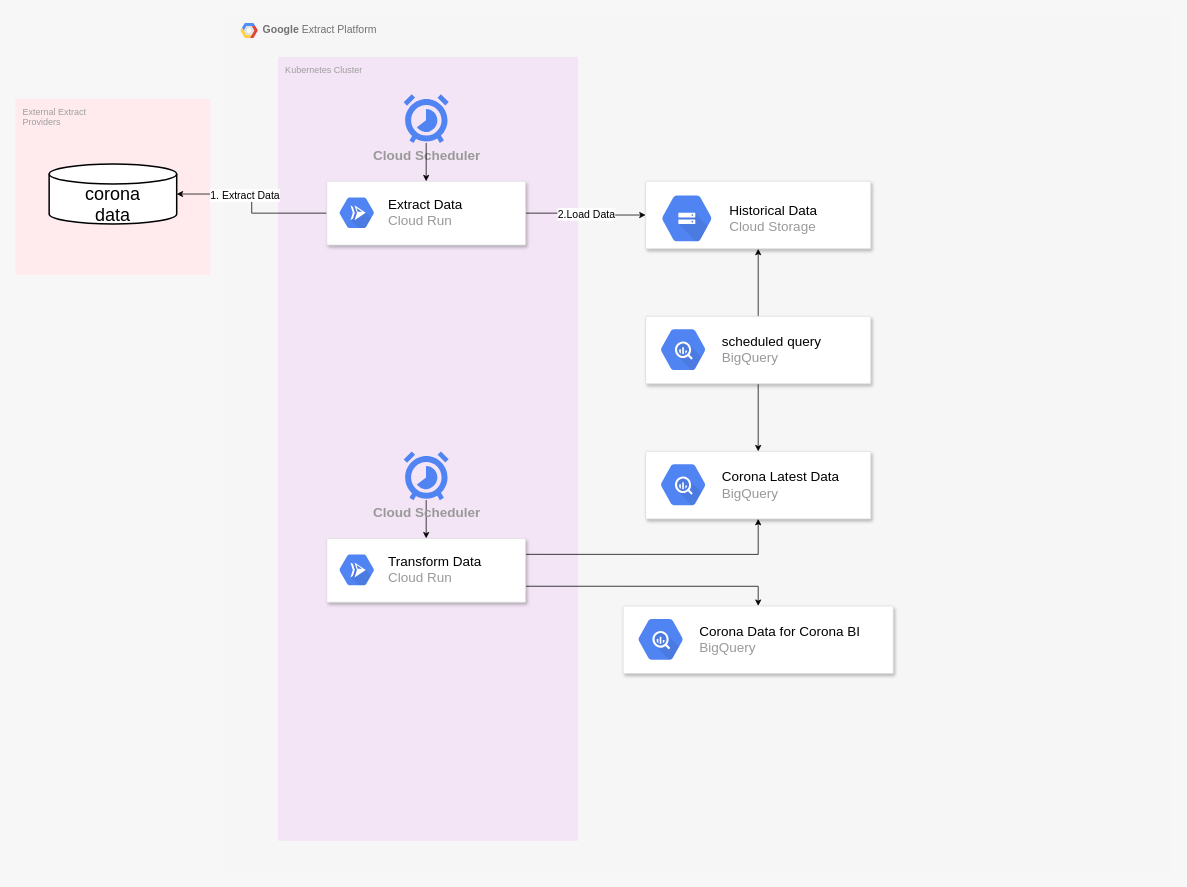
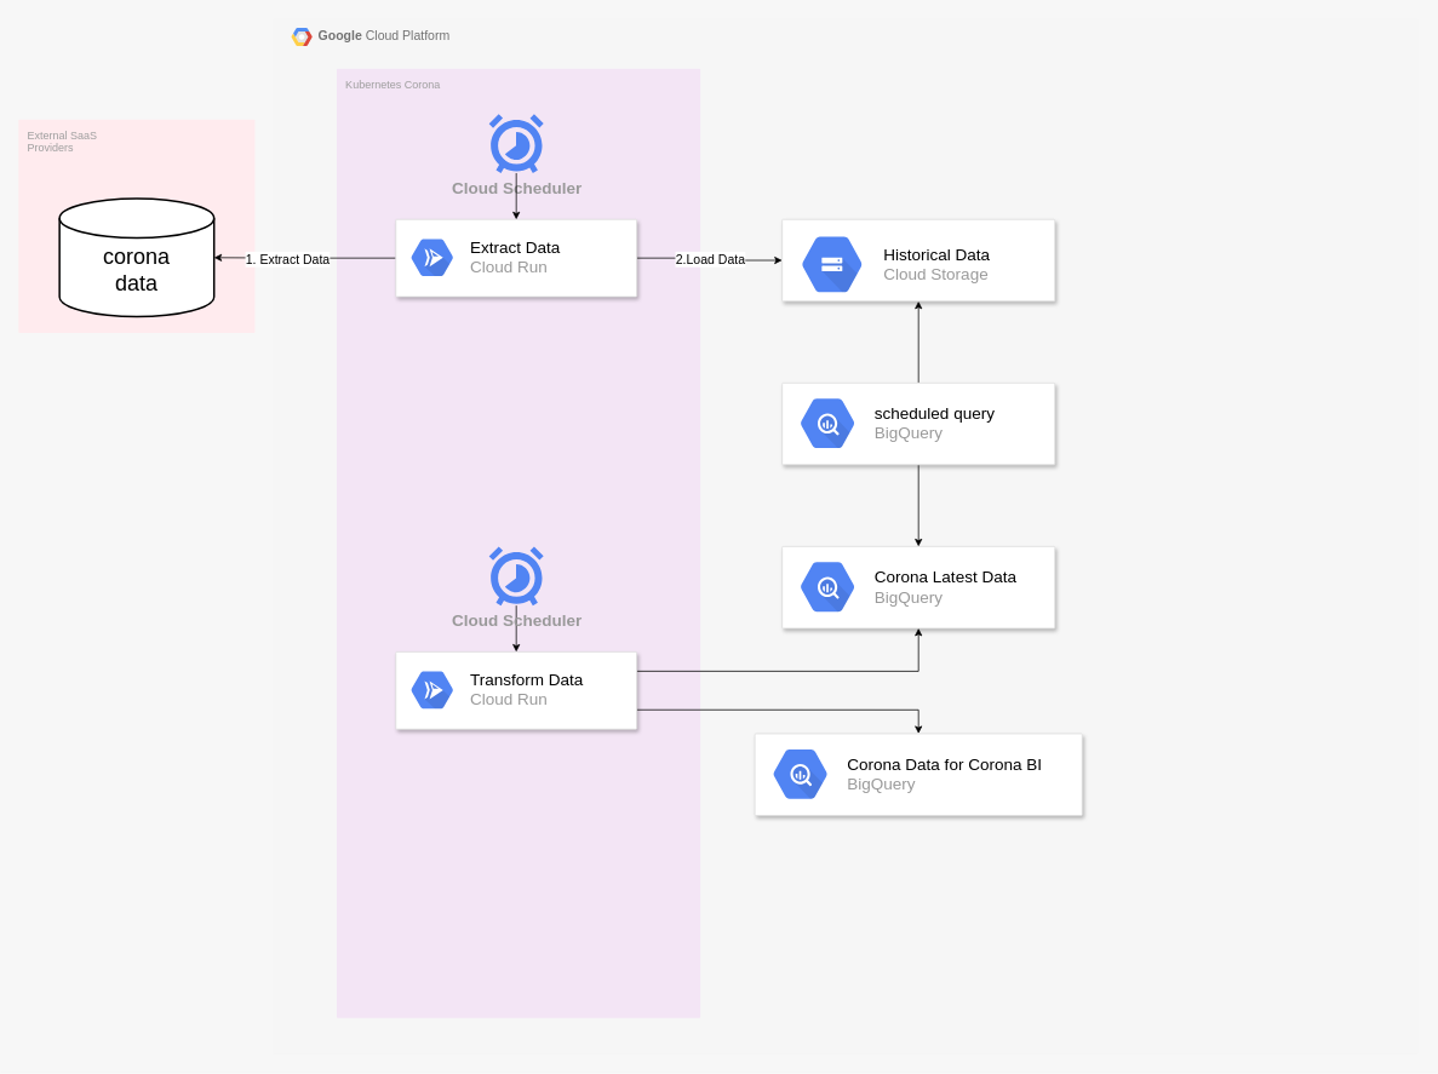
  <mxCell id="0" />
  <mxCell id="1" parent="0" />
- <mxCell id="2" value="&lt;b&gt;Google &lt;/b&gt;Extract Platform" style="fillColor=#F6F6F6;strokeColor=none;shadow=0;gradientColor=none;fontSize=14;align=left;spacing=10;fontColor=#717171;9E9E9E;verticalAlign=top;spacingTop=-4;fontStyle=0;spacingLeft=40;html=1;" parent="1" vertex="1"><mxGeometry x="300" y="20" width="1260" height="1140" as="geometry" /></mxCell>
+ <mxCell id="2" value="&lt;b&gt;Google &lt;/b&gt;Cloud Platform" style="fillColor=#F6F6F6;strokeColor=none;shadow=0;gradientColor=none;fontSize=14;align=left;spacing=10;fontColor=#717171;9E9E9E;verticalAlign=top;spacingTop=-4;fontStyle=0;spacingLeft=40;html=1;" parent="1" vertex="1"><mxGeometry x="300" y="20" width="1260" height="1140" as="geometry" /></mxCell>
  <mxCell id="3" value="" style="shape=mxgraph.gcp2.google_cloud_platform;fillColor=#F6F6F6;strokeColor=none;shadow=0;gradientColor=none;" parent="2" vertex="1"><mxGeometry width="23" height="20" relative="1" as="geometry"><mxPoint x="20" y="10" as="offset" /></mxGeometry></mxCell>
- <mxCell id="4" value="Kubernetes Cluster" style="points=[[0,0,0],[0.25,0,0],[0.5,0,0],[0.75,0,0],[1,0,0],[1,0.25,0],[1,0.5,0],[1,0.75,0],[1,1,0],[0.75,1,0],[0.5,1,0],[0.25,1,0],[0,1,0],[0,0.75,0],[0,0.5,0],[0,0.25,0]];rounded=1;absoluteArcSize=1;arcSize=2;html=1;strokeColor=none;gradientColor=none;shadow=0;dashed=0;fontSize=12;fontColor=#9E9E9E;align=left;verticalAlign=top;spacing=10;spacingTop=-4;fillColor=#F3E5F5;" parent="2" vertex="1"><mxGeometry x="70" y="55" width="400" height="1045" as="geometry" /></mxCell>
+ <mxCell id="4" value="Kubernetes Corona" style="points=[[0,0,0],[0.25,0,0],[0.5,0,0],[0.75,0,0],[1,0,0],[1,0.25,0],[1,0.5,0],[1,0.75,0],[1,1,0],[0.75,1,0],[0.5,1,0],[0.25,1,0],[0,1,0],[0,0.75,0],[0,0.5,0],[0,0.25,0]];rounded=1;absoluteArcSize=1;arcSize=2;html=1;strokeColor=none;gradientColor=none;shadow=0;dashed=0;fontSize=12;fontColor=#9E9E9E;align=left;verticalAlign=top;spacing=10;spacingTop=-4;fillColor=#F3E5F5;" parent="2" vertex="1"><mxGeometry x="70" y="55" width="400" height="1045" as="geometry" /></mxCell>
  <mxCell id="5" value="&lt;font style=&quot;font-size: 18px&quot;&gt;Cloud Scheduler&lt;/font&gt;" style="html=1;fillColor=#5184F3;strokeColor=none;verticalAlign=top;labelPosition=center;verticalLabelPosition=bottom;align=center;fontSize=11;fontStyle=1;fontColor=#999999;shape=mxgraph.gcp2.cloud_scheduler" vertex="1" parent="2"><mxGeometry x="237.5" y="105" width="60" height="65" as="geometry" /></mxCell>
- <mxCell id="6" value="External Extract&#10;Providers" style="points=[[0,0,0],[0.25,0,0],[0.5,0,0],[0.75,0,0],[1,0,0],[1,0.25,0],[1,0.5,0],[1,0.75,0],[1,1,0],[0.75,1,0],[0.5,1,0],[0.25,1,0],[0,1,0],[0,0.75,0],[0,0.5,0],[0,0.25,0]];rounded=1;absoluteArcSize=1;arcSize=2;html=1;strokeColor=none;gradientColor=none;shadow=0;dashed=0;fontSize=12;fontColor=#9E9E9E;align=left;verticalAlign=top;spacing=10;spacingTop=-4;fillColor=#FFEBEE;" parent="1" vertex="1"><mxGeometry x="20" y="131" width="260" height="235" as="geometry" /></mxCell>
- <mxCell id="7" value="&lt;font style=&quot;font-size: 24px&quot;&gt;&lt;br&gt;corona&lt;br&gt;data&lt;br&gt;&lt;/font&gt;" style="strokeWidth=2;html=1;shape=mxgraph.flowchart.database;whiteSpace=wrap;" parent="1" vertex="1"><mxGeometry x="65" y="218" width="170" height="80" as="geometry" /></mxCell>
+ <mxCell id="6" value="External SaaS&#10;Providers" style="points=[[0,0,0],[0.25,0,0],[0.5,0,0],[0.75,0,0],[1,0,0],[1,0.25,0],[1,0.5,0],[1,0.75,0],[1,1,0],[0.75,1,0],[0.5,1,0],[0.25,1,0],[0,1,0],[0,0.75,0],[0,0.5,0],[0,0.25,0]];rounded=1;absoluteArcSize=1;arcSize=2;html=1;strokeColor=none;gradientColor=none;shadow=0;dashed=0;fontSize=12;fontColor=#9E9E9E;align=left;verticalAlign=top;spacing=10;spacingTop=-4;fillColor=#FFEBEE;" parent="1" vertex="1"><mxGeometry x="20" y="131" width="260" height="235" as="geometry" /></mxCell>
+ <mxCell id="7" value="&lt;font style=&quot;font-size: 24px&quot;&gt;&lt;br&gt;corona&lt;br&gt;data&lt;br&gt;&lt;/font&gt;" style="strokeWidth=2;html=1;shape=mxgraph.flowchart.database;whiteSpace=wrap;" parent="1" vertex="1"><mxGeometry x="65" y="218" width="170" height="130" as="geometry" /></mxCell>
  <mxCell id="8" style="edgeStyle=orthogonalEdgeStyle;rounded=0;orthogonalLoop=1;jettySize=auto;html=1;exitX=0;exitY=0.5;exitDx=0;exitDy=0;" edge="1" parent="1" source="12" target="7"><mxGeometry relative="1" as="geometry" /></mxCell>
  <mxCell id="9" value="&lt;font style=&quot;font-size: 14px&quot;&gt;1. Extract Data&lt;/font&gt;" style="edgeLabel;html=1;align=center;verticalAlign=middle;resizable=0;points=[];" vertex="1" connectable="0" parent="8"><mxGeometry x="0.195" y="1" relative="1" as="geometry"><mxPoint as="offset" /></mxGeometry></mxCell>
  <mxCell id="10" style="edgeStyle=orthogonalEdgeStyle;rounded=0;orthogonalLoop=1;jettySize=auto;html=1;exitX=1;exitY=0.5;exitDx=0;exitDy=0;entryX=0;entryY=0.5;entryDx=0;entryDy=0;" edge="1" parent="1" source="12" target="29"><mxGeometry relative="1" as="geometry"><mxPoint x="860" y="283.091" as="targetPoint" /></mxGeometry></mxCell>
  <mxCell id="11" value="&lt;font style=&quot;font-size: 14px&quot;&gt;2.Load Data&lt;/font&gt;" style="edgeLabel;html=1;align=center;verticalAlign=middle;resizable=0;points=[];" vertex="1" connectable="0" parent="10"><mxGeometry x="-0.307" y="-1" relative="1" as="geometry"><mxPoint x="24" as="offset" /></mxGeometry></mxCell>
  <mxCell id="12" value="" style="strokeColor=#dddddd;shadow=1;strokeWidth=1;rounded=1;absoluteArcSize=1;arcSize=2;" parent="1" vertex="1"><mxGeometry x="435" y="241" width="265" height="85" as="geometry" /></mxCell>
  <mxCell id="13" value="&lt;font style=&quot;font-size: 18px&quot;&gt;&lt;font color=&quot;#000000&quot;&gt;Extract Data&lt;/font&gt;&lt;br&gt;Cloud Run&lt;/font&gt;" style="dashed=0;connectable=0;html=1;fillColor=#5184F3;strokeColor=none;shape=mxgraph.gcp2.hexIcon;prIcon=cloud_run;part=1;labelPosition=right;verticalLabelPosition=middle;align=left;verticalAlign=middle;spacingLeft=5;fontColor=#999999;fontSize=12;" parent="12" vertex="1"><mxGeometry y="0.5" width="70" height="60" relative="1" as="geometry"><mxPoint x="5" y="-30.5" as="offset" /></mxGeometry></mxCell>
  <mxCell id="14" style="edgeStyle=orthogonalEdgeStyle;rounded=0;orthogonalLoop=1;jettySize=auto;html=1;entryX=0.5;entryY=0;entryDx=0;entryDy=0;" edge="1" parent="1" source="5" target="12"><mxGeometry relative="1" as="geometry" /></mxCell>
  <mxCell id="15" value="" style="strokeColor=#dddddd;shadow=1;strokeWidth=1;rounded=1;absoluteArcSize=1;arcSize=2;" vertex="1" parent="1"><mxGeometry x="860" y="601" width="300" height="90" as="geometry" /></mxCell>
  <mxCell id="16" value="&lt;font style=&quot;font-size: 18px&quot;&gt;&lt;font color=&quot;#000000&quot;&gt;Corona Latest Data&lt;/font&gt;&lt;br&gt;BigQuery&lt;/font&gt;" style="dashed=0;connectable=0;html=1;fillColor=#5184F3;strokeColor=none;shape=mxgraph.gcp2.hexIcon;prIcon=bigquery;part=1;labelPosition=right;verticalLabelPosition=middle;align=left;verticalAlign=middle;spacingLeft=5;fontColor=#999999;fontSize=12;" vertex="1" parent="15"><mxGeometry y="0.5" width="90" height="80" relative="1" as="geometry"><mxPoint x="5" y="-40.5" as="offset" /></mxGeometry></mxCell>
  <mxCell id="17" style="edgeStyle=orthogonalEdgeStyle;rounded=0;orthogonalLoop=1;jettySize=auto;html=1;entryX=0.5;entryY=0;entryDx=0;entryDy=0;" edge="1" parent="1" source="18" target="21"><mxGeometry relative="1" as="geometry" /></mxCell>
  <mxCell id="18" value="&lt;font style=&quot;font-size: 18px&quot;&gt;Cloud Scheduler&lt;/font&gt;" style="html=1;fillColor=#5184F3;strokeColor=none;verticalAlign=top;labelPosition=center;verticalLabelPosition=bottom;align=center;fontSize=11;fontStyle=1;fontColor=#999999;shape=mxgraph.gcp2.cloud_scheduler" vertex="1" parent="1"><mxGeometry x="537.5" y="601" width="60" height="65" as="geometry" /></mxCell>
  <mxCell id="19" style="edgeStyle=orthogonalEdgeStyle;rounded=0;orthogonalLoop=1;jettySize=auto;html=1;exitX=1;exitY=0.25;exitDx=0;exitDy=0;entryX=0.5;entryY=1;entryDx=0;entryDy=0;" edge="1" parent="1" source="21" target="15"><mxGeometry relative="1" as="geometry" /></mxCell>
  <mxCell id="20" style="edgeStyle=orthogonalEdgeStyle;rounded=0;orthogonalLoop=1;jettySize=auto;html=1;exitX=1;exitY=0.75;exitDx=0;exitDy=0;entryX=0.5;entryY=0;entryDx=0;entryDy=0;" edge="1" parent="1" source="21" target="23"><mxGeometry relative="1" as="geometry" /></mxCell>
  <mxCell id="21" value="" style="strokeColor=#dddddd;shadow=1;strokeWidth=1;rounded=1;absoluteArcSize=1;arcSize=2;" vertex="1" parent="1"><mxGeometry x="435" y="717" width="265" height="85" as="geometry" /></mxCell>
  <mxCell id="22" value="&lt;font style=&quot;font-size: 18px&quot;&gt;&lt;font color=&quot;#000000&quot;&gt;Transform Data&lt;/font&gt;&lt;br&gt;Cloud Run&lt;/font&gt;" style="dashed=0;connectable=0;html=1;fillColor=#5184F3;strokeColor=none;shape=mxgraph.gcp2.hexIcon;prIcon=cloud_run;part=1;labelPosition=right;verticalLabelPosition=middle;align=left;verticalAlign=middle;spacingLeft=5;fontColor=#999999;fontSize=12;" vertex="1" parent="21"><mxGeometry y="0.5" width="70" height="60" relative="1" as="geometry"><mxPoint x="5" y="-30.5" as="offset" /></mxGeometry></mxCell>
  <mxCell id="23" value="" style="strokeColor=#dddddd;shadow=1;strokeWidth=1;rounded=1;absoluteArcSize=1;arcSize=2;" vertex="1" parent="1"><mxGeometry x="830" y="807" width="360" height="90" as="geometry" /></mxCell>
  <mxCell id="24" value="&lt;font style=&quot;font-size: 18px&quot;&gt;&lt;font color=&quot;#000000&quot;&gt;Corona Data for Corona BI&lt;/font&gt;&lt;br&gt;BigQuery&lt;/font&gt;" style="dashed=0;connectable=0;html=1;fillColor=#5184F3;strokeColor=none;shape=mxgraph.gcp2.hexIcon;prIcon=bigquery;part=1;labelPosition=right;verticalLabelPosition=middle;align=left;verticalAlign=middle;spacingLeft=5;fontColor=#999999;fontSize=12;" vertex="1" parent="23"><mxGeometry y="0.5" width="90" height="80" relative="1" as="geometry"><mxPoint x="5" y="-40.5" as="offset" /></mxGeometry></mxCell>
  <mxCell id="25" style="edgeStyle=orthogonalEdgeStyle;rounded=0;orthogonalLoop=1;jettySize=auto;html=1;exitX=0.5;exitY=0;exitDx=0;exitDy=0;entryX=0.5;entryY=1;entryDx=0;entryDy=0;" edge="1" parent="1" source="27" target="29"><mxGeometry relative="1" as="geometry"><mxPoint x="1010" y="335.5" as="targetPoint" /></mxGeometry></mxCell>
  <mxCell id="26" style="edgeStyle=orthogonalEdgeStyle;rounded=0;orthogonalLoop=1;jettySize=auto;html=1;exitX=0.5;exitY=1;exitDx=0;exitDy=0;entryX=0.5;entryY=0;entryDx=0;entryDy=0;" edge="1" parent="1" source="27" target="15"><mxGeometry relative="1" as="geometry" /></mxCell>
  <mxCell id="27" value="" style="strokeColor=#dddddd;shadow=1;strokeWidth=1;rounded=1;absoluteArcSize=1;arcSize=2;" vertex="1" parent="1"><mxGeometry x="860" y="421" width="300" height="90" as="geometry" /></mxCell>
  <mxCell id="28" value="&lt;font style=&quot;font-size: 18px&quot;&gt;&lt;font color=&quot;#000000&quot;&gt;scheduled query&lt;/font&gt;&lt;br&gt;BigQuery&lt;/font&gt;" style="dashed=0;connectable=0;html=1;fillColor=#5184F3;strokeColor=none;shape=mxgraph.gcp2.hexIcon;prIcon=bigquery;part=1;labelPosition=right;verticalLabelPosition=middle;align=left;verticalAlign=middle;spacingLeft=5;fontColor=#999999;fontSize=12;" vertex="1" parent="27"><mxGeometry y="0.5" width="90" height="80" relative="1" as="geometry"><mxPoint x="5" y="-40.5" as="offset" /></mxGeometry></mxCell>
  <mxCell id="29" value="" style="strokeColor=#dddddd;shadow=1;strokeWidth=1;rounded=1;absoluteArcSize=1;arcSize=2;" vertex="1" parent="1"><mxGeometry x="860" y="241" width="300" height="90" as="geometry" /></mxCell>
  <mxCell id="30" value="&lt;font style=&quot;font-size: 18px&quot;&gt;&lt;font color=&quot;#000000&quot;&gt;Historical Data&lt;/font&gt;&lt;br&gt;Cloud Storage&lt;/font&gt;" style="dashed=0;connectable=0;html=1;fillColor=#5184F3;strokeColor=none;shape=mxgraph.gcp2.hexIcon;prIcon=cloud_storage;part=1;labelPosition=right;verticalLabelPosition=middle;align=left;verticalAlign=middle;spacingLeft=5;fontColor=#999999;fontSize=12;" vertex="1" parent="29"><mxGeometry y="0.5" width="100" height="90" relative="1" as="geometry"><mxPoint x="5" y="-40.5" as="offset" /></mxGeometry></mxCell>
